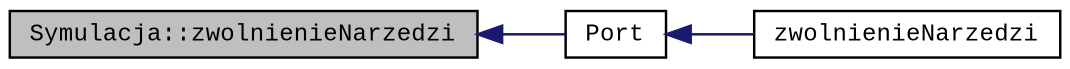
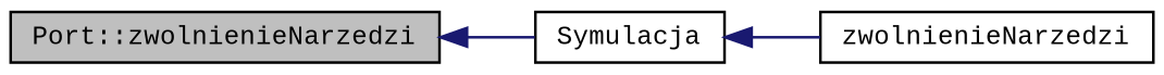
  digraph {
    fontname="Liberation Mono"
    rankdir=LR
    node [color=black fillcolor=white fontname="Liberation Mono" fontsize=10 shape=record style=filled]
    edge [color=midnightblue dir=back fontname="Liberation Mono" fontsize=10 labelfontname=Helvetica labelfontsize=10 style=solid]
-   n1 [fillcolor=grey75 fontcolor=black height=0.2 label="Symulacja::zwolnienieNarzedzi" width=0.4]
-   n2 [height=0.2 label=Port width=0.4]
+   n1 [fillcolor=grey75 fontcolor=black height=0.2 label="Port::zwolnienieNarzedzi" width=0.4]
+   n2 [height=0.2 label=Symulacja width=0.4]
    n3 [height=0.2 label=zwolnienieNarzedzi width=0.4]
    n1 -> n2
    n2 -> n3
  }
